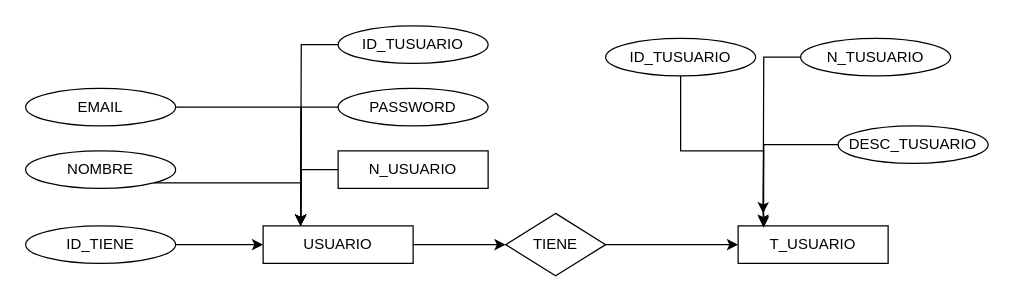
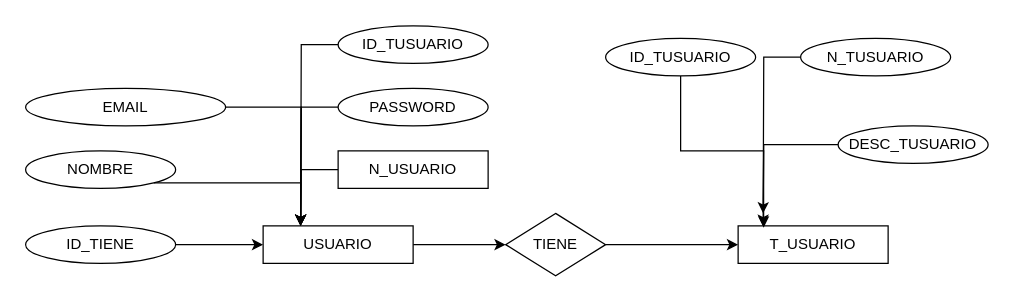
  <mxCell id="0" />
  <mxCell id="1" parent="0" />
  <mxCell id="2" style="edgeStyle=orthogonalEdgeStyle;rounded=0;orthogonalLoop=1;jettySize=auto;html=1;" edge="1" parent="1" source="3" target="5"><mxGeometry relative="1" as="geometry" /></mxCell>
  <mxCell id="3" value="&lt;font style=&quot;vertical-align: inherit;&quot;&gt;&lt;font style=&quot;vertical-align: inherit;&quot;&gt;ID_TIENE&lt;/font&gt;&lt;/font&gt;" style="ellipse;whiteSpace=wrap;html=1;" vertex="1" parent="1"><mxGeometry x="20" y="180" width="120" height="30" as="geometry" /></mxCell>
  <mxCell id="4" style="edgeStyle=orthogonalEdgeStyle;rounded=0;orthogonalLoop=1;jettySize=auto;html=1;" edge="1" parent="1" source="5" target="21"><mxGeometry relative="1" as="geometry" /></mxCell>
  <mxCell id="5" value="&lt;font style=&quot;vertical-align: inherit;&quot;&gt;&lt;font style=&quot;vertical-align: inherit;&quot;&gt;USUARIO&lt;/font&gt;&lt;/font&gt;" style="rounded=0;whiteSpace=wrap;html=1;" vertex="1" parent="1"><mxGeometry x="210" y="180" width="120" height="30" as="geometry" /></mxCell>
  <mxCell id="6" style="edgeStyle=orthogonalEdgeStyle;rounded=0;orthogonalLoop=1;jettySize=auto;html=1;exitX=1;exitY=1;exitDx=0;exitDy=0;entryX=0.25;entryY=0;entryDx=0;entryDy=0;" edge="1" parent="1" source="7" target="5"><mxGeometry relative="1" as="geometry" /></mxCell>
  <mxCell id="7" value="&lt;font style=&quot;vertical-align: inherit;&quot;&gt;&lt;font style=&quot;vertical-align: inherit;&quot;&gt;&lt;font style=&quot;vertical-align: inherit;&quot;&gt;&lt;font style=&quot;vertical-align: inherit;&quot;&gt;NOMBRE&lt;/font&gt;&lt;/font&gt;&lt;/font&gt;&lt;/font&gt;" style="ellipse;whiteSpace=wrap;html=1;" vertex="1" parent="1"><mxGeometry x="20" y="120" width="120" height="30" as="geometry" /></mxCell>
  <mxCell id="8" style="edgeStyle=orthogonalEdgeStyle;rounded=0;orthogonalLoop=1;jettySize=auto;html=1;" edge="1" parent="1" source="9"><mxGeometry relative="1" as="geometry"><mxPoint x="240" y="180" as="targetPoint" /></mxGeometry></mxCell>
- <mxCell id="9" value="&lt;font style=&quot;vertical-align: inherit;&quot;&gt;&lt;font style=&quot;vertical-align: inherit;&quot;&gt;&lt;font style=&quot;vertical-align: inherit;&quot;&gt;&lt;font style=&quot;vertical-align: inherit;&quot;&gt;&lt;font style=&quot;vertical-align: inherit;&quot;&gt;&lt;font style=&quot;vertical-align: inherit;&quot;&gt;EMAIL&lt;/font&gt;&lt;/font&gt;&lt;/font&gt;&lt;/font&gt;&lt;/font&gt;&lt;/font&gt;" style="ellipse;whiteSpace=wrap;html=1;" vertex="1" parent="1"><mxGeometry x="20" y="70" width="120" height="30" as="geometry" /></mxCell>
+ <mxCell id="9" value="&lt;font style=&quot;vertical-align: inherit;&quot;&gt;&lt;font style=&quot;vertical-align: inherit;&quot;&gt;&lt;font style=&quot;vertical-align: inherit;&quot;&gt;&lt;font style=&quot;vertical-align: inherit;&quot;&gt;&lt;font style=&quot;vertical-align: inherit;&quot;&gt;&lt;font style=&quot;vertical-align: inherit;&quot;&gt;EMAIL&lt;/font&gt;&lt;/font&gt;&lt;/font&gt;&lt;/font&gt;&lt;/font&gt;&lt;/font&gt;" style="ellipse;whiteSpace=wrap;html=1;" vertex="1" parent="1"><mxGeometry x="20" y="70" width="160" height="30" as="geometry" /></mxCell>
  <mxCell id="10" style="edgeStyle=orthogonalEdgeStyle;rounded=0;orthogonalLoop=1;jettySize=auto;html=1;" edge="1" parent="1" source="11"><mxGeometry relative="1" as="geometry"><mxPoint x="240" y="180" as="targetPoint" /></mxGeometry></mxCell>
  <mxCell id="11" value="&lt;font style=&quot;vertical-align: inherit;&quot;&gt;&lt;font style=&quot;vertical-align: inherit;&quot;&gt;&lt;font style=&quot;vertical-align: inherit;&quot;&gt;&lt;font style=&quot;vertical-align: inherit;&quot;&gt;&lt;font style=&quot;vertical-align: inherit;&quot;&gt;&lt;font style=&quot;vertical-align: inherit;&quot;&gt;&lt;font style=&quot;vertical-align: inherit;&quot;&gt;&lt;font style=&quot;vertical-align: inherit;&quot;&gt;PASSWORD&lt;/font&gt;&lt;/font&gt;&lt;/font&gt;&lt;/font&gt;&lt;/font&gt;&lt;/font&gt;&lt;/font&gt;&lt;/font&gt;" style="ellipse;whiteSpace=wrap;html=1;" vertex="1" parent="1"><mxGeometry x="270" y="70" width="120" height="30" as="geometry" /></mxCell>
  <mxCell id="12" style="edgeStyle=orthogonalEdgeStyle;rounded=0;orthogonalLoop=1;jettySize=auto;html=1;" edge="1" parent="1" source="13"><mxGeometry relative="1" as="geometry"><mxPoint x="240" y="180" as="targetPoint" /></mxGeometry></mxCell>
  <mxCell id="13" value="&lt;font style=&quot;vertical-align: inherit;&quot;&gt;&lt;font style=&quot;vertical-align: inherit;&quot;&gt;&lt;font style=&quot;vertical-align: inherit;&quot;&gt;&lt;font style=&quot;vertical-align: inherit;&quot;&gt;&lt;font style=&quot;vertical-align: inherit;&quot;&gt;&lt;font style=&quot;vertical-align: inherit;&quot;&gt;&lt;font style=&quot;vertical-align: inherit;&quot;&gt;&lt;font style=&quot;vertical-align: inherit;&quot;&gt;&lt;font style=&quot;vertical-align: inherit;&quot;&gt;&lt;font style=&quot;vertical-align: inherit;&quot;&gt;N_USUARIO&lt;/font&gt;&lt;/font&gt;&lt;/font&gt;&lt;/font&gt;&lt;/font&gt;&lt;/font&gt;&lt;/font&gt;&lt;/font&gt;&lt;/font&gt;&lt;/font&gt;" style="whiteSpace=wrap;html=1;rounded=0;" vertex="1" parent="1"><mxGeometry x="270" y="120" width="120" height="30" as="geometry" /></mxCell>
  <mxCell id="14" style="edgeStyle=orthogonalEdgeStyle;rounded=0;orthogonalLoop=1;jettySize=auto;html=1;" edge="1" parent="1" source="15"><mxGeometry relative="1" as="geometry"><mxPoint x="240" y="180" as="targetPoint" /></mxGeometry></mxCell>
  <mxCell id="15" value="&lt;font style=&quot;vertical-align: inherit;&quot;&gt;&lt;font style=&quot;vertical-align: inherit;&quot;&gt;&lt;font style=&quot;vertical-align: inherit;&quot;&gt;&lt;font style=&quot;vertical-align: inherit;&quot;&gt;ID_TUSUARIO&lt;/font&gt;&lt;/font&gt;&lt;/font&gt;&lt;/font&gt;" style="ellipse;whiteSpace=wrap;html=1;" vertex="1" parent="1"><mxGeometry x="270" y="20" width="120" height="30" as="geometry" /></mxCell>
  <mxCell id="16" value="&lt;font style=&quot;vertical-align: inherit;&quot;&gt;&lt;font style=&quot;vertical-align: inherit;&quot;&gt;T_USUARIO&lt;/font&gt;&lt;/font&gt;" style="rounded=0;whiteSpace=wrap;html=1;" vertex="1" parent="1"><mxGeometry x="590" y="180" width="120" height="30" as="geometry" /></mxCell>
  <mxCell id="17" style="edgeStyle=orthogonalEdgeStyle;rounded=0;orthogonalLoop=1;jettySize=auto;html=1;" edge="1" parent="1" source="18"><mxGeometry relative="1" as="geometry"><mxPoint x="610" y="180" as="targetPoint" /></mxGeometry></mxCell>
  <mxCell id="18" value="&lt;font style=&quot;vertical-align: inherit;&quot;&gt;&lt;font style=&quot;vertical-align: inherit;&quot;&gt;N_TUSUARIO&lt;/font&gt;&lt;/font&gt;" style="ellipse;whiteSpace=wrap;html=1;" vertex="1" parent="1"><mxGeometry x="640" y="30" width="120" height="30" as="geometry" /></mxCell>
  <mxCell id="19" value="&lt;font style=&quot;vertical-align: inherit;&quot;&gt;&lt;font style=&quot;vertical-align: inherit;&quot;&gt;&lt;font style=&quot;vertical-align: inherit;&quot;&gt;&lt;font style=&quot;vertical-align: inherit;&quot;&gt;ID_TUSUARIO&lt;/font&gt;&lt;/font&gt;&lt;/font&gt;&lt;/font&gt;" style="ellipse;whiteSpace=wrap;html=1;" vertex="1" parent="1"><mxGeometry x="484" y="30" width="120" height="30" as="geometry" /></mxCell>
  <mxCell id="20" style="edgeStyle=orthogonalEdgeStyle;rounded=0;orthogonalLoop=1;jettySize=auto;html=1;" edge="1" parent="1" source="21" target="16"><mxGeometry relative="1" as="geometry" /></mxCell>
  <mxCell id="21" value="TIENE" style="rhombus;whiteSpace=wrap;html=1;" vertex="1" parent="1"><mxGeometry x="404" y="170" width="80" height="50" as="geometry" /></mxCell>
  <mxCell id="22" style="edgeStyle=orthogonalEdgeStyle;rounded=0;orthogonalLoop=1;jettySize=auto;html=1;exitX=0.5;exitY=1;exitDx=0;exitDy=0;entryX=0.17;entryY=0.047;entryDx=0;entryDy=0;entryPerimeter=0;" edge="1" parent="1" source="19" target="16"><mxGeometry relative="1" as="geometry" /></mxCell>
  <mxCell id="23" style="edgeStyle=orthogonalEdgeStyle;rounded=0;orthogonalLoop=1;jettySize=auto;html=1;" edge="1" parent="1" source="24"><mxGeometry relative="1" as="geometry"><mxPoint x="610" y="170" as="targetPoint" /></mxGeometry></mxCell>
  <mxCell id="24" value="&lt;font style=&quot;vertical-align: inherit;&quot;&gt;&lt;font style=&quot;vertical-align: inherit;&quot;&gt;DESC_TUSUARIO&lt;/font&gt;&lt;/font&gt;" style="ellipse;whiteSpace=wrap;html=1;" vertex="1" parent="1"><mxGeometry x="670" y="100" width="120" height="30" as="geometry" /></mxCell>
